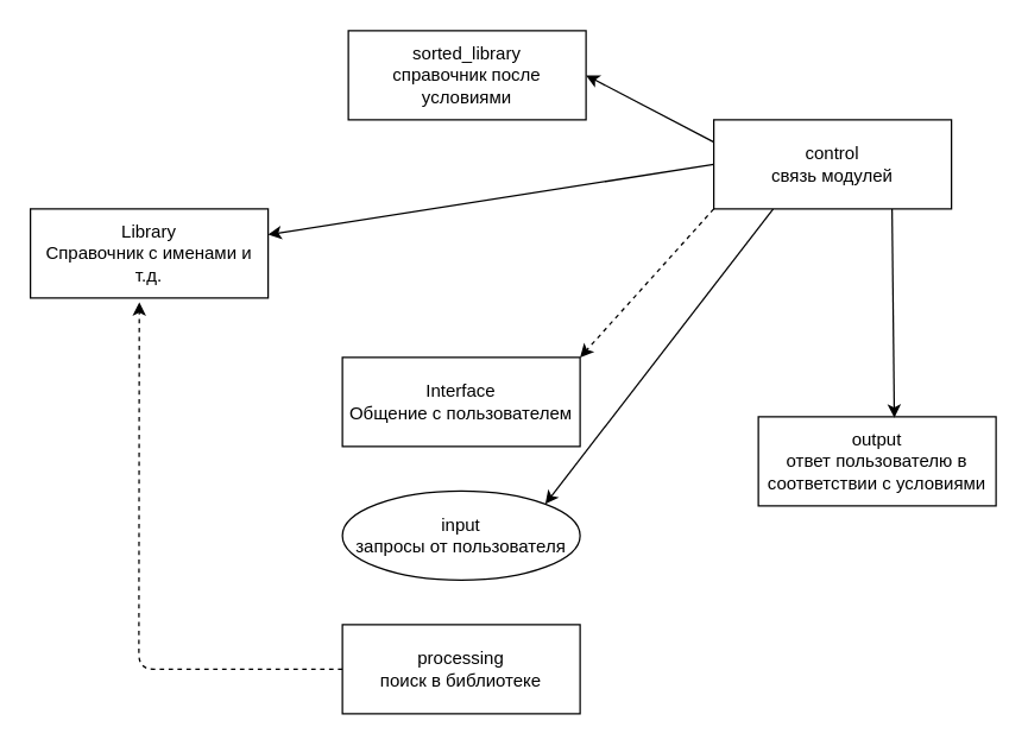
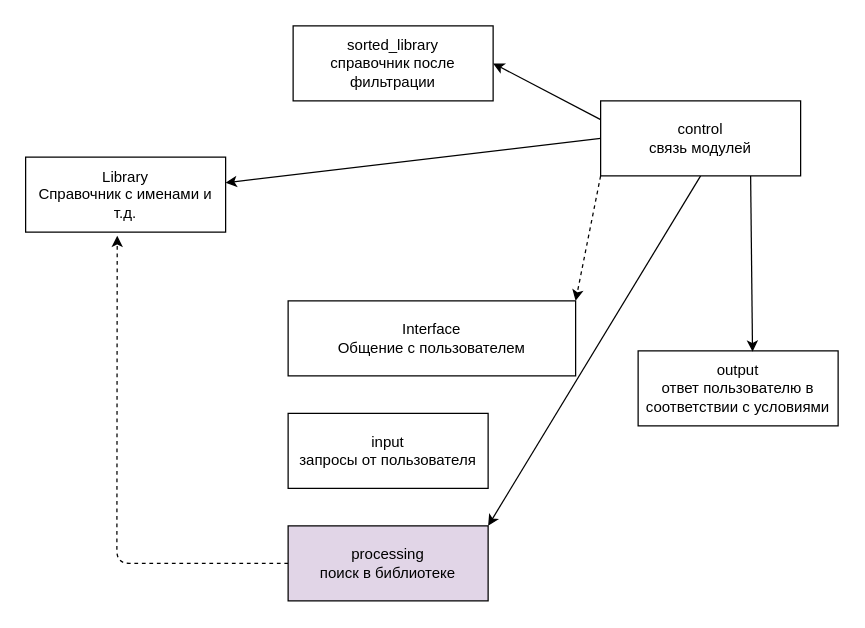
  <mxCell id="0" />
  <mxCell id="1" parent="0" />
- <mxCell id="2" value="Interface&lt;br&gt;Общение с пользователем" style="rounded=0;whiteSpace=wrap;html=1;" parent="1" vertex="1"><mxGeometry x="230" y="240" width="160" height="60" as="geometry" /></mxCell>
- <mxCell id="3" value="Library&lt;br&gt;Справочник с именами и т.д." style="rounded=0;whiteSpace=wrap;html=1;" parent="1" vertex="1"><mxGeometry x="20" y="140" width="160" height="60" as="geometry" /></mxCell>
+ <mxCell id="2" value="Interface&lt;br&gt;Общение с пользователем" style="rounded=0;whiteSpace=wrap;html=1;" parent="1" vertex="1"><mxGeometry x="230" y="240" width="230" height="60" as="geometry" /></mxCell>
+ <mxCell id="3" value="Library&lt;br&gt;Справочник с именами и т.д." style="rounded=0;whiteSpace=wrap;html=1;" parent="1" vertex="1"><mxGeometry x="20" y="125" width="160" height="60" as="geometry" /></mxCell>
  <mxCell id="4" value="output&lt;br&gt;ответ пользователю в соответствии с условиями" style="rounded=0;whiteSpace=wrap;html=1;" parent="1" vertex="1"><mxGeometry x="510" y="280" width="160" height="60" as="geometry" /></mxCell>
- <mxCell id="5" value="input&lt;br&gt;запросы от пользователя" style="ellipse;whiteSpace=wrap;html=1;" parent="1" vertex="1"><mxGeometry x="230" y="330" width="160" height="60" as="geometry" /></mxCell>
+ <mxCell id="5" value="input&lt;br&gt;запросы от пользователя" style="rounded=0;whiteSpace=wrap;html=1;" parent="1" vertex="1"><mxGeometry x="230" y="330" width="160" height="60" as="geometry" /></mxCell>
  <mxCell id="6" style="edgeStyle=none;html=1;exitX=0;exitY=0.5;exitDx=0;exitDy=0;entryX=0.458;entryY=1.048;entryDx=0;entryDy=0;entryPerimeter=0;dashed=1;" parent="1" source="7" target="3" edge="1"><mxGeometry relative="1" as="geometry"><Array as="points"><mxPoint x="93" y="450" /></Array></mxGeometry></mxCell>
- <mxCell id="7" value="processing&lt;br&gt;поиск в библиотеке" style="rounded=0;whiteSpace=wrap;html=1;" parent="1" vertex="1"><mxGeometry x="230" y="420" width="160" height="60" as="geometry" /></mxCell>
+ <mxCell id="7" value="processing&lt;br&gt;поиск в библиотеке" style="rounded=0;whiteSpace=wrap;html=1;fillColor=#e1d5e7;" parent="1" vertex="1"><mxGeometry x="230" y="420" width="160" height="60" as="geometry" /></mxCell>
  <mxCell id="8" style="edgeStyle=none;html=1;exitX=0;exitY=1;exitDx=0;exitDy=0;entryX=1;entryY=0;entryDx=0;entryDy=0;dashed=1;" parent="1" source="14" target="2" edge="1"><mxGeometry relative="1" as="geometry" /></mxCell>
  <mxCell id="9" style="edgeStyle=none;html=1;exitX=0;exitY=0.5;exitDx=0;exitDy=0;" parent="1" source="14" target="3" edge="1"><mxGeometry relative="1" as="geometry" /></mxCell>
- <mxCell id="10" style="edgeStyle=none;html=1;exitX=0.25;exitY=1;exitDx=0;exitDy=0;entryX=1;entryY=0;entryDx=0;entryDy=0;" parent="1" source="14" target="5" edge="1"><mxGeometry relative="1" as="geometry" /></mxCell>
+ <mxCell id="11" style="edgeStyle=none;html=1;exitX=0.5;exitY=1;exitDx=0;exitDy=0;entryX=1;entryY=0;entryDx=0;entryDy=0;" parent="1" source="14" target="7" edge="1"><mxGeometry relative="1" as="geometry" /></mxCell>
  <mxCell id="12" style="edgeStyle=none;html=1;exitX=0.75;exitY=1;exitDx=0;exitDy=0;entryX=0.572;entryY=0.011;entryDx=0;entryDy=0;entryPerimeter=0;" parent="1" source="14" target="4" edge="1"><mxGeometry relative="1" as="geometry" /></mxCell>
  <mxCell id="13" style="edgeStyle=none;html=1;exitX=0;exitY=0.25;exitDx=0;exitDy=0;entryX=1;entryY=0.5;entryDx=0;entryDy=0;" parent="1" source="14" target="15" edge="1"><mxGeometry relative="1" as="geometry" /></mxCell>
  <mxCell id="14" value="control&lt;br&gt;связь модулей" style="rounded=0;whiteSpace=wrap;html=1;" parent="1" vertex="1"><mxGeometry x="480" y="80" width="160" height="60" as="geometry" /></mxCell>
- <mxCell id="15" value="sorted_library&lt;br&gt;справочник после условиями" style="rounded=0;whiteSpace=wrap;html=1;" parent="1" vertex="1"><mxGeometry x="234" y="20" width="160" height="60" as="geometry" /></mxCell>
+ <mxCell id="15" value="sorted_library&lt;br&gt;справочник после фильтрации" style="rounded=0;whiteSpace=wrap;html=1;" parent="1" vertex="1"><mxGeometry x="234" y="20" width="160" height="60" as="geometry" /></mxCell>
